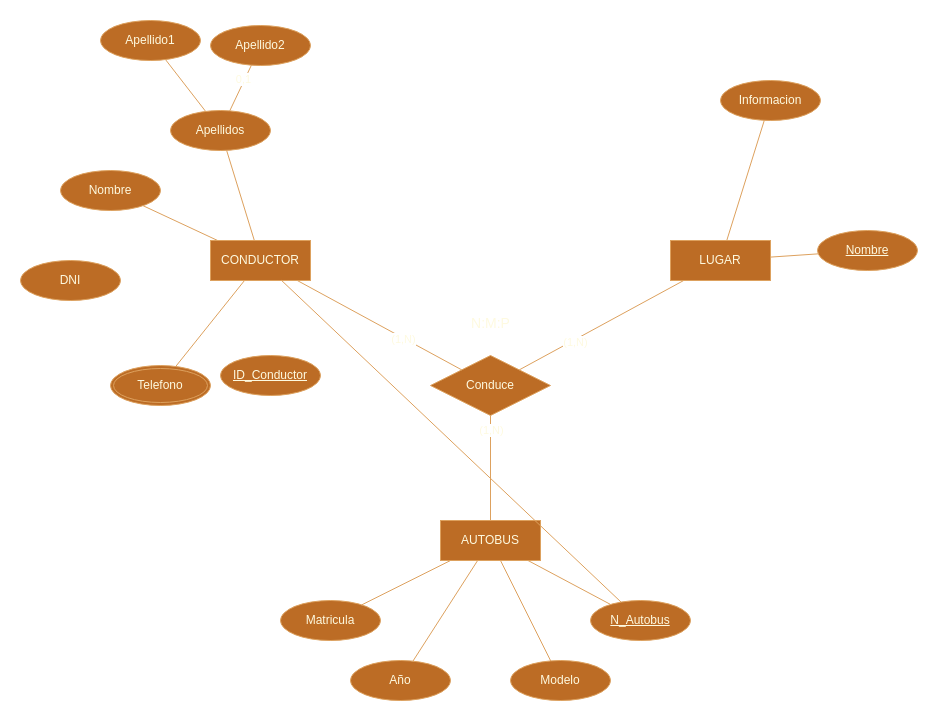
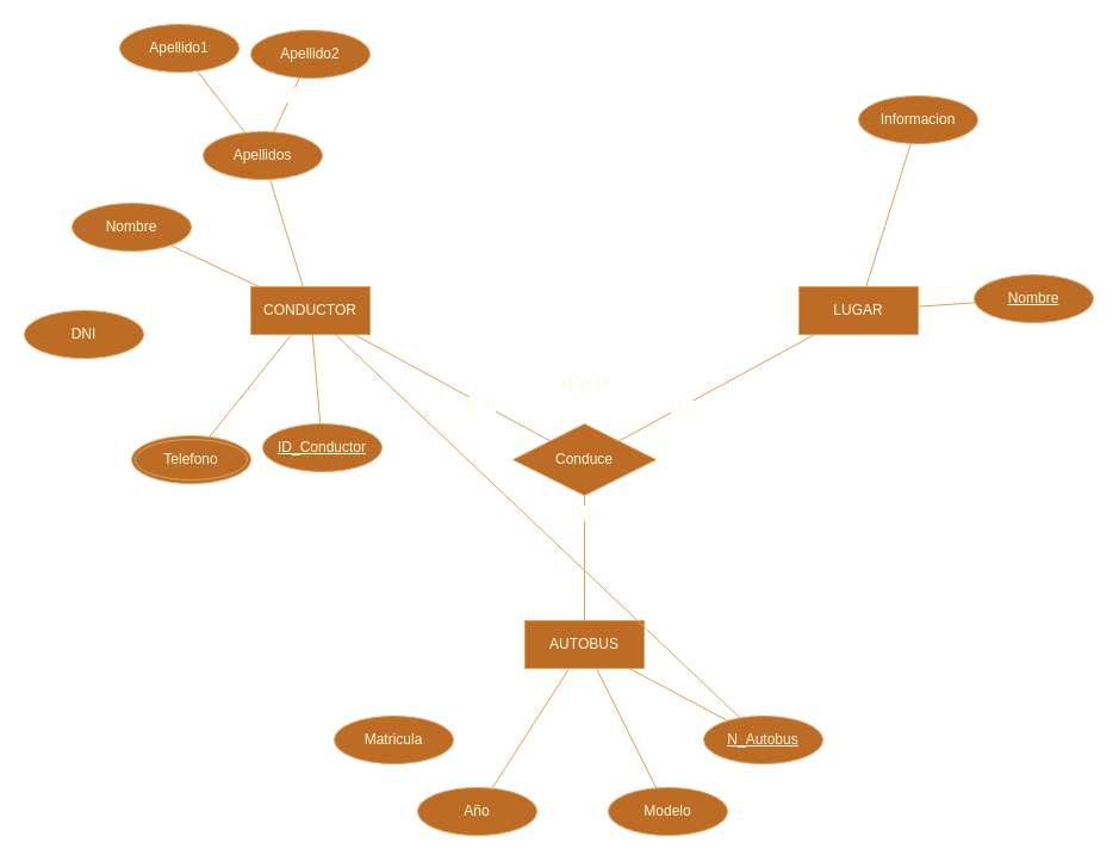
  <mxCell id="0" />
  <mxCell id="1" parent="0" />
  <mxCell id="2" value="CONDUCTOR" style="whiteSpace=wrap;html=1;align=center;strokeColor=#DDA15E;fontColor=#FEFAE0;fillColor=#BC6C25;" vertex="1" parent="1"><mxGeometry x="210" y="240" width="100" height="40" as="geometry" /></mxCell>
  <mxCell id="3" value="LUGAR" style="whiteSpace=wrap;html=1;align=center;strokeColor=#DDA15E;fontColor=#FEFAE0;fillColor=#BC6C25;" vertex="1" parent="1"><mxGeometry x="670" y="240" width="100" height="40" as="geometry" /></mxCell>
  <mxCell id="4" value="AUTOBUS" style="whiteSpace=wrap;html=1;align=center;strokeColor=#DDA15E;fontColor=#FEFAE0;fillColor=#BC6C25;" vertex="1" parent="1"><mxGeometry x="440" y="520" width="100" height="40" as="geometry" /></mxCell>
  <mxCell id="5" value="Conduce" style="shape=rhombus;perimeter=rhombusPerimeter;whiteSpace=wrap;html=1;align=center;strokeColor=#DDA15E;fontColor=#FEFAE0;fillColor=#BC6C25;" vertex="1" parent="1"><mxGeometry x="430" y="355" width="120" height="60" as="geometry" /></mxCell>
  <mxCell id="6" value="Apellidos" style="ellipse;whiteSpace=wrap;html=1;align=center;strokeColor=#DDA15E;fontColor=#FEFAE0;fillColor=#BC6C25;" vertex="1" parent="1"><mxGeometry x="170" y="110" width="100" height="40" as="geometry" /></mxCell>
  <mxCell id="7" value="Apellido2" style="ellipse;whiteSpace=wrap;html=1;align=center;strokeColor=#DDA15E;fontColor=#FEFAE0;fillColor=#BC6C25;" vertex="1" parent="1"><mxGeometry x="210" y="25" width="100" height="40" as="geometry" /></mxCell>
  <mxCell id="8" value="Apellido1" style="ellipse;whiteSpace=wrap;html=1;align=center;strokeColor=#DDA15E;fontColor=#FEFAE0;fillColor=#BC6C25;" vertex="1" parent="1"><mxGeometry x="100" y="20" width="100" height="40" as="geometry" /></mxCell>
  <mxCell id="9" value="Nombre" style="ellipse;whiteSpace=wrap;html=1;align=center;strokeColor=#DDA15E;fontColor=#FEFAE0;fillColor=#BC6C25;" vertex="1" parent="1"><mxGeometry x="60" y="170" width="100" height="40" as="geometry" /></mxCell>
  <mxCell id="10" value="DNI" style="ellipse;whiteSpace=wrap;html=1;align=center;strokeColor=#DDA15E;fontColor=#FEFAE0;fillColor=#BC6C25;" vertex="1" parent="1"><mxGeometry x="20" y="260" width="100" height="40" as="geometry" /></mxCell>
  <mxCell id="11" value="Telefono" style="ellipse;shape=doubleEllipse;margin=3;whiteSpace=wrap;html=1;align=center;strokeColor=#DDA15E;fontColor=#FEFAE0;fillColor=#BC6C25;" vertex="1" parent="1"><mxGeometry x="110" y="365" width="100" height="40" as="geometry" /></mxCell>
  <mxCell id="12" value="ID_Conductor" style="ellipse;whiteSpace=wrap;html=1;align=center;fontStyle=4;strokeColor=#DDA15E;fontColor=#FEFAE0;fillColor=#BC6C25;" vertex="1" parent="1"><mxGeometry x="220" y="355" width="100" height="40" as="geometry" /></mxCell>
  <mxCell id="13" value="Informacion" style="ellipse;whiteSpace=wrap;html=1;align=center;strokeColor=#DDA15E;fontColor=#FEFAE0;fillColor=#BC6C25;" vertex="1" parent="1"><mxGeometry x="720" y="80" width="100" height="40" as="geometry" /></mxCell>
  <mxCell id="14" value="Nombre" style="ellipse;whiteSpace=wrap;html=1;align=center;fontStyle=4;strokeColor=#DDA15E;fontColor=#FEFAE0;fillColor=#BC6C25;" vertex="1" parent="1"><mxGeometry x="817" y="230" width="100" height="40" as="geometry" /></mxCell>
  <mxCell id="15" value="Matricula" style="ellipse;whiteSpace=wrap;html=1;align=center;strokeColor=#DDA15E;fontColor=#FEFAE0;fillColor=#BC6C25;" vertex="1" parent="1"><mxGeometry x="280" y="600" width="100" height="40" as="geometry" /></mxCell>
  <mxCell id="16" value="Año" style="ellipse;whiteSpace=wrap;html=1;align=center;strokeColor=#DDA15E;fontColor=#FEFAE0;fillColor=#BC6C25;" vertex="1" parent="1"><mxGeometry x="350" y="660" width="100" height="40" as="geometry" /></mxCell>
  <mxCell id="17" value="Modelo" style="ellipse;whiteSpace=wrap;html=1;align=center;strokeColor=#DDA15E;fontColor=#FEFAE0;fillColor=#BC6C25;" vertex="1" parent="1"><mxGeometry x="510" y="660" width="100" height="40" as="geometry" /></mxCell>
  <mxCell id="18" value="N_Autobus" style="ellipse;whiteSpace=wrap;html=1;align=center;fontStyle=4;strokeColor=#DDA15E;fontColor=#FEFAE0;fillColor=#BC6C25;" vertex="1" parent="1"><mxGeometry x="590" y="600" width="100" height="40" as="geometry" /></mxCell>
  <mxCell id="19" value="" style="endArrow=none;html=1;rounded=0;strokeColor=#DDA15E;fontColor=#FEFAE0;fillColor=#BC6C25;" edge="1" parent="1" source="4" target="5"><mxGeometry relative="1" as="geometry"><mxPoint x="420" y="480" as="sourcePoint" /><mxPoint x="580" y="480" as="targetPoint" /></mxGeometry></mxCell>
  <mxCell id="20" value="(1,N)" style="edgeLabel;html=1;align=center;verticalAlign=middle;resizable=0;points=[];fontColor=#FEFAE0;" vertex="1" connectable="0" parent="19"><mxGeometry x="0.733" relative="1" as="geometry"><mxPoint as="offset" /></mxGeometry></mxCell>
  <mxCell id="21" value="" style="endArrow=none;html=1;rounded=0;strokeColor=#DDA15E;fontColor=#FEFAE0;fillColor=#BC6C25;" edge="1" parent="1" source="2" target="5"><mxGeometry relative="1" as="geometry"><mxPoint x="500" y="530" as="sourcePoint" /><mxPoint x="500" y="425" as="targetPoint" /></mxGeometry></mxCell>
  <mxCell id="22" value="(1,N)" style="edgeLabel;html=1;align=center;verticalAlign=middle;resizable=0;points=[];fontColor=#FEFAE0;" vertex="1" connectable="0" parent="21"><mxGeometry x="0.289" y="-2" relative="1" as="geometry"><mxPoint y="-1" as="offset" /></mxGeometry></mxCell>
  <mxCell id="23" value="" style="endArrow=none;html=1;rounded=0;strokeColor=#DDA15E;fontColor=#FEFAE0;fillColor=#BC6C25;" edge="1" parent="1" source="3" target="5"><mxGeometry relative="1" as="geometry"><mxPoint x="510" y="540" as="sourcePoint" /><mxPoint x="510" y="435" as="targetPoint" /></mxGeometry></mxCell>
  <mxCell id="24" value="(1,N)" style="edgeLabel;html=1;align=center;verticalAlign=middle;resizable=0;points=[];fontColor=#FEFAE0;" vertex="1" connectable="0" parent="23"><mxGeometry x="0.342" y="2" relative="1" as="geometry"><mxPoint x="1" as="offset" /></mxGeometry></mxCell>
  <mxCell id="25" value="" style="endArrow=none;html=1;rounded=0;strokeColor=#DDA15E;fontColor=#FEFAE0;fillColor=#BC6C25;" edge="1" parent="1" source="18" target="4"><mxGeometry relative="1" as="geometry"><mxPoint x="520" y="550" as="sourcePoint" /><mxPoint x="520" y="445" as="targetPoint" /></mxGeometry></mxCell>
  <mxCell id="26" value="" style="endArrow=none;html=1;rounded=0;strokeColor=#DDA15E;fontColor=#FEFAE0;fillColor=#BC6C25;" edge="1" parent="1" source="17" target="4"><mxGeometry relative="1" as="geometry"><mxPoint x="620" y="614" as="sourcePoint" /><mxPoint x="538" y="570" as="targetPoint" /></mxGeometry></mxCell>
  <mxCell id="27" value="" style="endArrow=none;html=1;rounded=0;strokeColor=#DDA15E;fontColor=#FEFAE0;fillColor=#BC6C25;" edge="1" parent="1" source="16" target="4"><mxGeometry relative="1" as="geometry"><mxPoint x="560" y="670" as="sourcePoint" /><mxPoint x="510" y="570" as="targetPoint" /></mxGeometry></mxCell>
- <mxCell id="28" value="" style="endArrow=none;html=1;rounded=0;strokeColor=#DDA15E;fontColor=#FEFAE0;fillColor=#BC6C25;" edge="1" parent="1" source="15" target="4"><mxGeometry relative="1" as="geometry"><mxPoint x="422" y="671" as="sourcePoint" /><mxPoint x="487" y="570" as="targetPoint" /></mxGeometry></mxCell>
+ <mxCell id="29" value="" style="endArrow=none;html=1;rounded=0;strokeColor=#DDA15E;fontColor=#FEFAE0;fillColor=#BC6C25;" edge="1" parent="1" source="2" target="12"><mxGeometry relative="1" as="geometry"><mxPoint x="371" y="614" as="sourcePoint" /><mxPoint x="460" y="570" as="targetPoint" /></mxGeometry></mxCell>
  <mxCell id="30" value="" style="endArrow=none;html=1;rounded=0;strokeColor=#DDA15E;fontColor=#FEFAE0;fillColor=#BC6C25;" edge="1" parent="1" source="2" target="11"><mxGeometry relative="1" as="geometry"><mxPoint x="272" y="290" as="sourcePoint" /><mxPoint x="278" y="365" as="targetPoint" /></mxGeometry></mxCell>
  <mxCell id="31" value="" style="endArrow=none;html=1;rounded=0;strokeColor=#DDA15E;fontColor=#FEFAE0;fillColor=#BC6C25;" edge="1" parent="1" source="2" target="18"><mxGeometry relative="1" as="geometry"><mxPoint x="245" y="290" as="sourcePoint" /><mxPoint x="162" y="357" as="targetPoint" /></mxGeometry></mxCell>
  <mxCell id="32" value="" style="endArrow=none;html=1;rounded=0;strokeColor=#DDA15E;fontColor=#FEFAE0;fillColor=#BC6C25;" edge="1" parent="1" source="2" target="9"><mxGeometry relative="1" as="geometry"><mxPoint x="255" y="300" as="sourcePoint" /><mxPoint x="172" y="367" as="targetPoint" /></mxGeometry></mxCell>
  <mxCell id="33" value="" style="endArrow=none;html=1;rounded=0;strokeColor=#DDA15E;fontColor=#FEFAE0;fillColor=#BC6C25;" edge="1" parent="1" source="2" target="6"><mxGeometry relative="1" as="geometry"><mxPoint x="265" y="310" as="sourcePoint" /><mxPoint x="182" y="377" as="targetPoint" /></mxGeometry></mxCell>
  <mxCell id="34" value="" style="endArrow=none;html=1;rounded=0;strokeColor=#DDA15E;fontColor=#FEFAE0;fillColor=#BC6C25;" edge="1" parent="1" source="8" target="6"><mxGeometry relative="1" as="geometry"><mxPoint x="264" y="250" as="sourcePoint" /><mxPoint x="236" y="160" as="targetPoint" /></mxGeometry></mxCell>
  <mxCell id="35" value="" style="endArrow=none;html=1;rounded=0;strokeColor=#DDA15E;fontColor=#FEFAE0;fillColor=#BC6C25;" edge="1" parent="1" source="7" target="6"><mxGeometry relative="1" as="geometry"><mxPoint x="159" y="69" as="sourcePoint" /><mxPoint x="211" y="121" as="targetPoint" /></mxGeometry></mxCell>
  <mxCell id="36" value="0,1" style="edgeLabel;html=1;align=center;verticalAlign=middle;resizable=0;points=[];fontColor=#FEFAE0;" vertex="1" connectable="0" parent="35"><mxGeometry x="-0.367" y="-1" relative="1" as="geometry"><mxPoint x="-1" as="offset" /></mxGeometry></mxCell>
  <mxCell id="37" value="" style="endArrow=none;html=1;rounded=0;strokeColor=#DDA15E;fontColor=#FEFAE0;fillColor=#BC6C25;" edge="1" parent="1" source="3" target="14"><mxGeometry relative="1" as="geometry"><mxPoint x="693" y="290" as="sourcePoint" /><mxPoint x="529" y="379" as="targetPoint" /></mxGeometry></mxCell>
  <mxCell id="38" value="" style="endArrow=none;html=1;rounded=0;strokeColor=#DDA15E;fontColor=#FEFAE0;fillColor=#BC6C25;" edge="1" parent="1" source="3" target="13"><mxGeometry relative="1" as="geometry"><mxPoint x="780" y="267" as="sourcePoint" /><mxPoint x="828" y="263" as="targetPoint" /></mxGeometry></mxCell>
  <mxCell id="39" value="&lt;font style=&quot;font-size: 14px;&quot;&gt;N:M:P&lt;/font&gt;" style="text;html=1;align=center;verticalAlign=middle;resizable=0;points=[];autosize=1;strokeColor=none;fillColor=none;fontColor=#FEFAE0;" vertex="1" parent="1"><mxGeometry x="460" y="308" width="60" height="30" as="geometry" /></mxCell>
